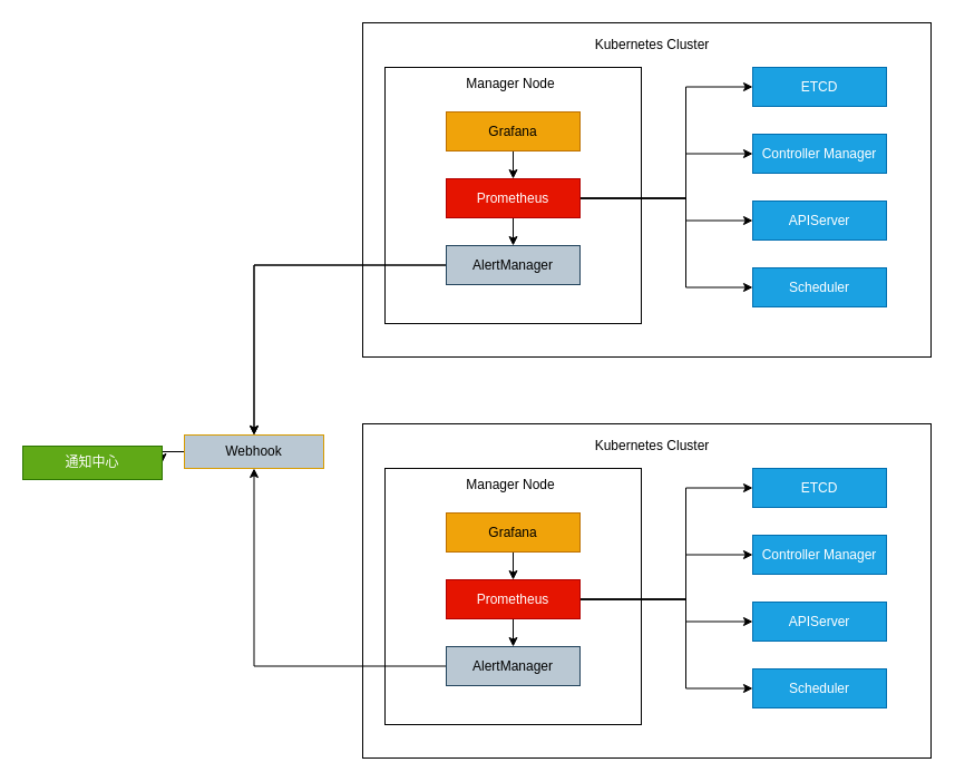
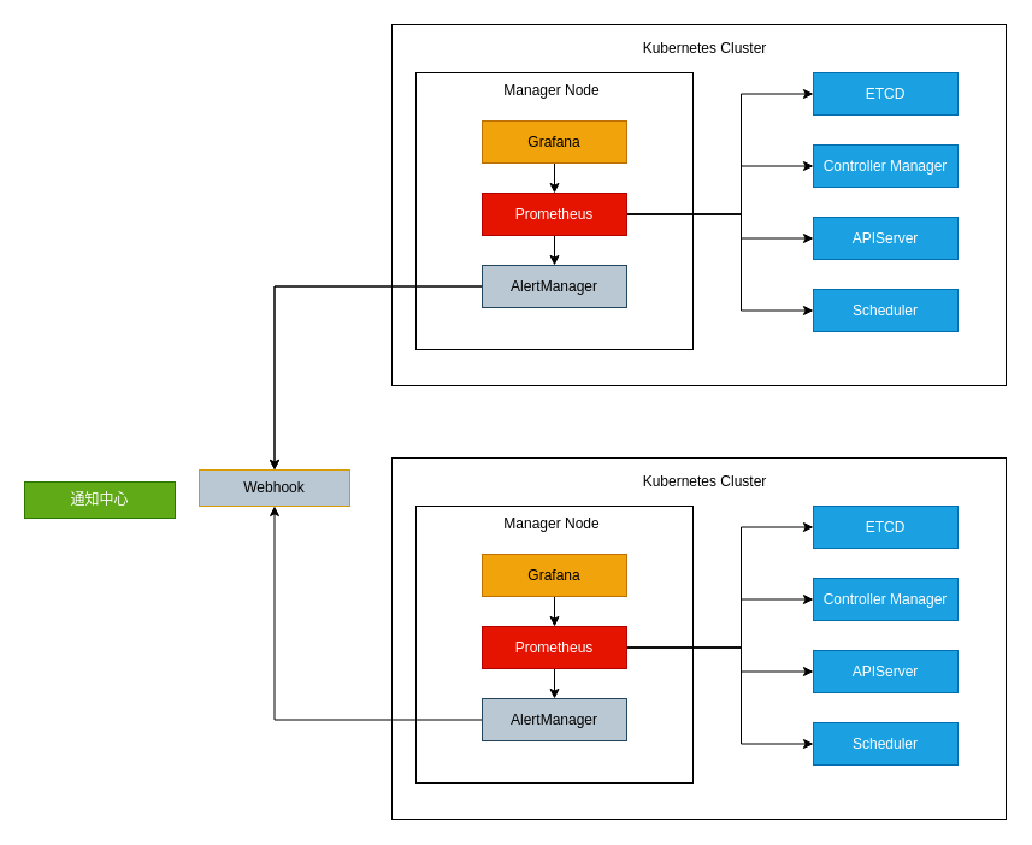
  <mxCell id="0" />
  <mxCell id="1" parent="0" />
  <mxCell id="2" value="" style="rounded=0;whiteSpace=wrap;html=1;" vertex="1" parent="1"><mxGeometry x="325" y="20" width="510" height="300" as="geometry" /></mxCell>
  <mxCell id="3" value="" style="whiteSpace=wrap;html=1;aspect=fixed;horizontal=0;" vertex="1" parent="1"><mxGeometry x="345" y="60" width="230" height="230" as="geometry" /></mxCell>
  <mxCell id="4" value="" style="edgeStyle=orthogonalEdgeStyle;rounded=0;orthogonalLoop=1;jettySize=auto;html=1;entryX=0.5;entryY=0;entryDx=0;entryDy=0;" edge="1" parent="1" source="5" target="11"><mxGeometry relative="1" as="geometry"><mxPoint x="475" y="132.5" as="targetPoint" /></mxGeometry></mxCell>
  <mxCell id="5" value="Grafana" style="rounded=0;whiteSpace=wrap;html=1;fillColor=#f0a30a;strokeColor=#BD7000;fontColor=#000000;" vertex="1" parent="1"><mxGeometry x="400" y="100" width="120" height="35" as="geometry" /></mxCell>
  <mxCell id="6" value="" style="edgeStyle=orthogonalEdgeStyle;rounded=0;orthogonalLoop=1;jettySize=auto;html=1;" edge="1" parent="1" source="11" target="16"><mxGeometry relative="1" as="geometry" /></mxCell>
  <mxCell id="7" value="" style="edgeStyle=orthogonalEdgeStyle;rounded=0;orthogonalLoop=1;jettySize=auto;html=1;entryX=0;entryY=0.5;entryDx=0;entryDy=0;" edge="1" parent="1" source="11" target="19"><mxGeometry relative="1" as="geometry"><mxPoint x="660" y="177.5" as="targetPoint" /><Array as="points"><mxPoint x="615" y="177" /><mxPoint x="615" y="137" /></Array></mxGeometry></mxCell>
  <mxCell id="8" style="edgeStyle=orthogonalEdgeStyle;rounded=0;orthogonalLoop=1;jettySize=auto;html=1;entryX=0;entryY=0.5;entryDx=0;entryDy=0;" edge="1" parent="1" source="11" target="18"><mxGeometry relative="1" as="geometry"><Array as="points"><mxPoint x="615" y="177" /><mxPoint x="615" y="78" /></Array></mxGeometry></mxCell>
  <mxCell id="9" style="edgeStyle=orthogonalEdgeStyle;rounded=0;orthogonalLoop=1;jettySize=auto;html=1;entryX=0;entryY=0.5;entryDx=0;entryDy=0;" edge="1" parent="1" source="11" target="20"><mxGeometry relative="1" as="geometry"><Array as="points"><mxPoint x="615" y="177" /><mxPoint x="615" y="198" /></Array></mxGeometry></mxCell>
  <mxCell id="10" style="edgeStyle=orthogonalEdgeStyle;rounded=0;orthogonalLoop=1;jettySize=auto;html=1;entryX=0;entryY=0.5;entryDx=0;entryDy=0;" edge="1" parent="1" source="11" target="21"><mxGeometry relative="1" as="geometry"><Array as="points"><mxPoint x="615" y="177" /><mxPoint x="615" y="258" /></Array></mxGeometry></mxCell>
  <mxCell id="11" value="Prometheus" style="rounded=0;whiteSpace=wrap;html=1;fillColor=#e51400;strokeColor=#B20000;fontColor=#ffffff;" vertex="1" parent="1"><mxGeometry x="400" y="160" width="120" height="35" as="geometry" /></mxCell>
- <mxCell id="12" value="" style="edgeStyle=orthogonalEdgeStyle;rounded=0;orthogonalLoop=1;jettySize=auto;html=1;" edge="1" parent="1" source="13" target="17"><mxGeometry relative="1" as="geometry" /></mxCell>
  <mxCell id="13" value="Webhook" style="rounded=0;whiteSpace=wrap;html=1;fillColor=#bac8d3;strokeColor=#d79b00;" vertex="1" parent="1"><mxGeometry x="165" y="390" width="125" height="30" as="geometry" /></mxCell>
  <mxCell id="14" value="" style="edgeStyle=orthogonalEdgeStyle;rounded=0;orthogonalLoop=1;jettySize=auto;html=1;" edge="1" parent="1" source="16" target="13"><mxGeometry relative="1" as="geometry" /></mxCell>
  <mxCell id="15" value="" style="edgeStyle=orthogonalEdgeStyle;rounded=0;orthogonalLoop=1;jettySize=auto;html=1;" edge="1" parent="1" source="16" target="13"><mxGeometry relative="1" as="geometry" /></mxCell>
  <mxCell id="16" value="AlertManager" style="rounded=0;whiteSpace=wrap;html=1;fillColor=#bac8d3;strokeColor=#23445d;" vertex="1" parent="1"><mxGeometry x="400" y="220" width="120" height="35" as="geometry" /></mxCell>
  <mxCell id="17" value="通知中心" style="rounded=0;whiteSpace=wrap;html=1;fillColor=#60a917;strokeColor=#2D7600;fontColor=#ffffff;" vertex="1" parent="1"><mxGeometry x="20" y="400" width="125" height="30" as="geometry" /></mxCell>
  <mxCell id="18" value="ETCD" style="rounded=0;whiteSpace=wrap;html=1;fillColor=#1ba1e2;strokeColor=#006EAF;fontColor=#ffffff;" vertex="1" parent="1"><mxGeometry x="675" y="60" width="120" height="35" as="geometry" /></mxCell>
  <mxCell id="19" value="Controller Manager" style="rounded=0;whiteSpace=wrap;html=1;fillColor=#1ba1e2;strokeColor=#006EAF;fontColor=#ffffff;" vertex="1" parent="1"><mxGeometry x="675" y="120" width="120" height="35" as="geometry" /></mxCell>
  <mxCell id="20" value="APIServer" style="rounded=0;whiteSpace=wrap;html=1;fillColor=#1ba1e2;strokeColor=#006EAF;fontColor=#ffffff;" vertex="1" parent="1"><mxGeometry x="675" y="180" width="120" height="35" as="geometry" /></mxCell>
  <mxCell id="21" value="Scheduler" style="rounded=0;whiteSpace=wrap;html=1;fillColor=#1ba1e2;strokeColor=#006EAF;fontColor=#ffffff;" vertex="1" parent="1"><mxGeometry x="675" y="240" width="120" height="35" as="geometry" /></mxCell>
  <mxCell id="22" value="Manager Node" style="text;html=1;strokeColor=none;fillColor=none;align=center;verticalAlign=middle;whiteSpace=wrap;rounded=0;" vertex="1" parent="1"><mxGeometry x="397.5" y="60" width="120" height="30" as="geometry" /></mxCell>
  <mxCell id="23" value="Kubernetes Cluster" style="text;html=1;strokeColor=none;fillColor=none;align=center;verticalAlign=middle;whiteSpace=wrap;rounded=0;" vertex="1" parent="1"><mxGeometry x="455" y="30" width="260" height="20" as="geometry" /></mxCell>
  <mxCell id="24" value="" style="rounded=0;whiteSpace=wrap;html=1;" vertex="1" parent="1"><mxGeometry x="325" y="380" width="510" height="300" as="geometry" /></mxCell>
  <mxCell id="25" value="" style="whiteSpace=wrap;html=1;aspect=fixed;horizontal=0;" vertex="1" parent="1"><mxGeometry x="345" y="420" width="230" height="230" as="geometry" /></mxCell>
  <mxCell id="26" value="" style="edgeStyle=orthogonalEdgeStyle;rounded=0;orthogonalLoop=1;jettySize=auto;html=1;entryX=0.5;entryY=0;entryDx=0;entryDy=0;" edge="1" parent="1" source="27" target="33"><mxGeometry relative="1" as="geometry"><mxPoint x="475" y="492.5" as="targetPoint" /></mxGeometry></mxCell>
  <mxCell id="27" value="Grafana" style="rounded=0;whiteSpace=wrap;html=1;fillColor=#f0a30a;strokeColor=#BD7000;fontColor=#000000;" vertex="1" parent="1"><mxGeometry x="400" y="460" width="120" height="35" as="geometry" /></mxCell>
  <mxCell id="28" value="" style="edgeStyle=orthogonalEdgeStyle;rounded=0;orthogonalLoop=1;jettySize=auto;html=1;" edge="1" parent="1" source="33" target="35"><mxGeometry relative="1" as="geometry" /></mxCell>
  <mxCell id="29" value="" style="edgeStyle=orthogonalEdgeStyle;rounded=0;orthogonalLoop=1;jettySize=auto;html=1;entryX=0;entryY=0.5;entryDx=0;entryDy=0;" edge="1" parent="1" source="33" target="37"><mxGeometry relative="1" as="geometry"><mxPoint x="660" y="537.5" as="targetPoint" /><Array as="points"><mxPoint x="615" y="537" /><mxPoint x="615" y="497" /></Array></mxGeometry></mxCell>
  <mxCell id="30" style="edgeStyle=orthogonalEdgeStyle;rounded=0;orthogonalLoop=1;jettySize=auto;html=1;entryX=0;entryY=0.5;entryDx=0;entryDy=0;" edge="1" parent="1" source="33" target="36"><mxGeometry relative="1" as="geometry"><Array as="points"><mxPoint x="615" y="537" /><mxPoint x="615" y="438" /></Array></mxGeometry></mxCell>
  <mxCell id="31" style="edgeStyle=orthogonalEdgeStyle;rounded=0;orthogonalLoop=1;jettySize=auto;html=1;entryX=0;entryY=0.5;entryDx=0;entryDy=0;" edge="1" parent="1" source="33" target="38"><mxGeometry relative="1" as="geometry"><Array as="points"><mxPoint x="615" y="537" /><mxPoint x="615" y="558" /></Array></mxGeometry></mxCell>
  <mxCell id="32" style="edgeStyle=orthogonalEdgeStyle;rounded=0;orthogonalLoop=1;jettySize=auto;html=1;entryX=0;entryY=0.5;entryDx=0;entryDy=0;" edge="1" parent="1" source="33" target="39"><mxGeometry relative="1" as="geometry"><Array as="points"><mxPoint x="615" y="537" /><mxPoint x="615" y="618" /></Array></mxGeometry></mxCell>
  <mxCell id="33" value="Prometheus" style="rounded=0;whiteSpace=wrap;html=1;fillColor=#e51400;strokeColor=#B20000;fontColor=#ffffff;" vertex="1" parent="1"><mxGeometry x="400" y="520" width="120" height="35" as="geometry" /></mxCell>
  <mxCell id="34" value="" style="edgeStyle=orthogonalEdgeStyle;rounded=0;orthogonalLoop=1;jettySize=auto;html=1;entryX=0.5;entryY=1;entryDx=0;entryDy=0;entryPerimeter=0;" edge="1" parent="1" source="35" target="13"><mxGeometry relative="1" as="geometry"><mxPoint x="225" y="440" as="targetPoint" /></mxGeometry></mxCell>
  <mxCell id="35" value="AlertManager" style="rounded=0;whiteSpace=wrap;html=1;fillColor=#bac8d3;strokeColor=#23445d;" vertex="1" parent="1"><mxGeometry x="400" y="580" width="120" height="35" as="geometry" /></mxCell>
  <mxCell id="36" value="ETCD" style="rounded=0;whiteSpace=wrap;html=1;fillColor=#1ba1e2;strokeColor=#006EAF;fontColor=#ffffff;" vertex="1" parent="1"><mxGeometry x="675" y="420" width="120" height="35" as="geometry" /></mxCell>
  <mxCell id="37" value="Controller Manager" style="rounded=0;whiteSpace=wrap;html=1;fillColor=#1ba1e2;strokeColor=#006EAF;fontColor=#ffffff;" vertex="1" parent="1"><mxGeometry x="675" y="480" width="120" height="35" as="geometry" /></mxCell>
  <mxCell id="38" value="APIServer" style="rounded=0;whiteSpace=wrap;html=1;fillColor=#1ba1e2;strokeColor=#006EAF;fontColor=#ffffff;" vertex="1" parent="1"><mxGeometry x="675" y="540" width="120" height="35" as="geometry" /></mxCell>
  <mxCell id="39" value="Scheduler" style="rounded=0;whiteSpace=wrap;html=1;fillColor=#1ba1e2;strokeColor=#006EAF;fontColor=#ffffff;" vertex="1" parent="1"><mxGeometry x="675" y="600" width="120" height="35" as="geometry" /></mxCell>
  <mxCell id="40" value="Manager Node" style="text;html=1;strokeColor=none;fillColor=none;align=center;verticalAlign=middle;whiteSpace=wrap;rounded=0;" vertex="1" parent="1"><mxGeometry x="397.5" y="420" width="120" height="30" as="geometry" /></mxCell>
  <mxCell id="41" value="Kubernetes Cluster" style="text;html=1;strokeColor=none;fillColor=none;align=center;verticalAlign=middle;whiteSpace=wrap;rounded=0;" vertex="1" parent="1"><mxGeometry x="455" y="390" width="260" height="20" as="geometry" /></mxCell>
